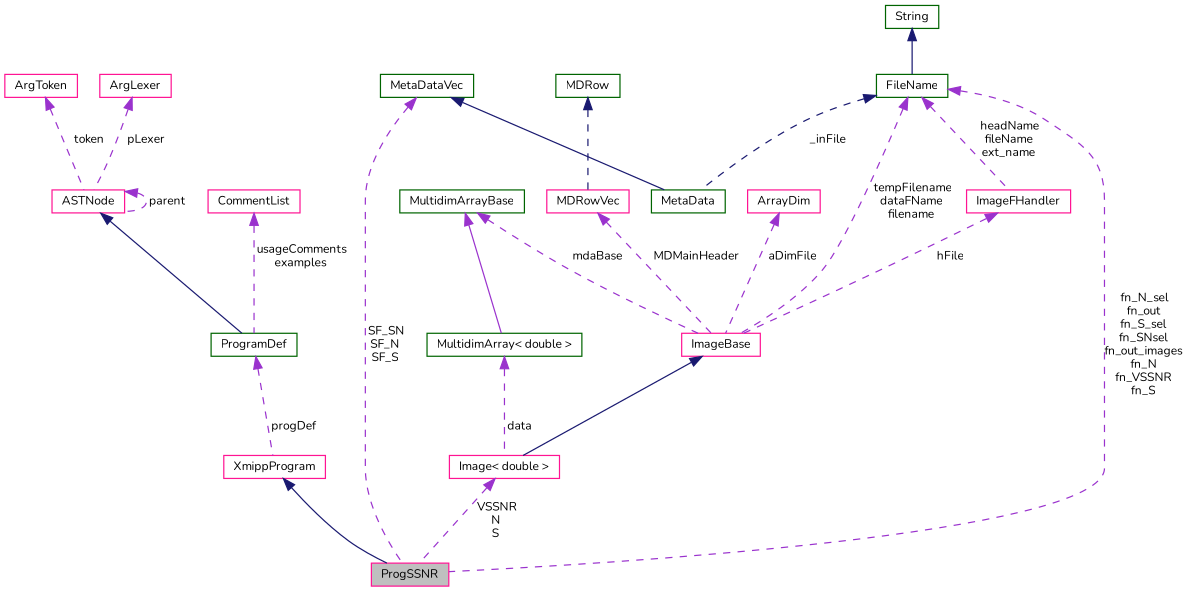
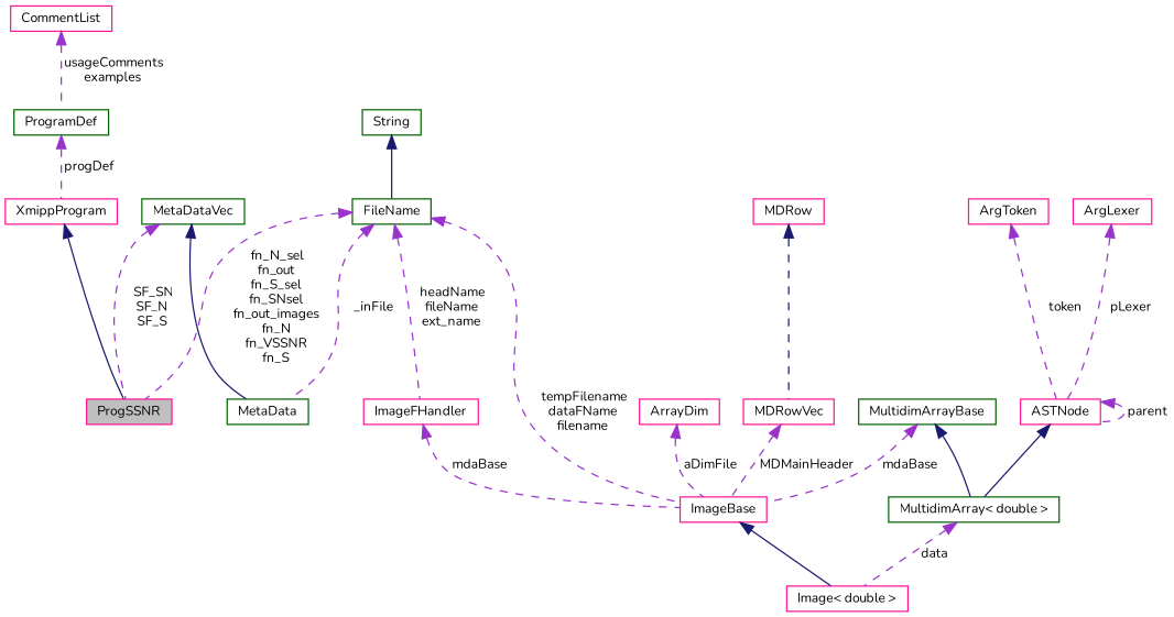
  digraph {
    fontname=Nunito
    node [color=deeppink fillcolor=white fontname=Nunito fontsize=10 shape=record style=filled]
    edge [color=darkorchid3 dir=back fontname=Nunito fontsize=10 labelfontname=Helvetica labelfontsize=10 style=dashed]
    n1 [fillcolor=grey75 fontcolor=black height=0.2 label=ProgSSNR width=0.4]
    n2 [height=0.2 label=XmippProgram width=0.4]
    n3 [color=darkgreen height=0.2 label=ProgramDef width=0.4]
    n4 [height=0.2 label=ASTNode width=0.4]
    n5 [height=0.2 label=ArgToken width=0.4]
    n6 [height=0.2 label=ArgLexer width=0.4]
    n7 [height=0.2 label=CommentList width=0.4]
    n8 [color=darkgreen height=0.2 label=MetaDataVec width=0.4]
    n9 [color=darkgreen height=0.2 label=MetaData width=0.4]
    n10 [color=darkgreen height=0.2 label=FileName width=0.4]
    n11 [height=0.2 label=ImageBase width=0.4]
    n12 [height=0.2 label=ImageFHandler width=0.4]
    n13 [height=0.2 label="Image\< double \>" width=0.4]
    n14 [color=darkgreen height=0.2 label=String width=0.4]
    n15 [color=darkgreen height=0.2 label=MultidimArrayBase width=0.4]
    n16 [color=darkgreen height=0.2 label="MultidimArray\< double \>" width=0.4]
    n17 [height=0.2 label=MDRowVec width=0.4]
-   n18 [color=darkgreen height=0.2 label=MDRow width=0.4]
+   n18 [height=0.2 label=MDRow width=0.4]
    n19 [height=0.2 label=ArrayDim width=0.4]
    n2 -> n1 [color=midnightblue style=solid]
    n3 -> n2 [label=" progDef"]
-   n4 -> n3 [color=midnightblue style=solid]
+   n4 -> n16 [color=midnightblue style=solid]
    n4 -> n4 [label=" parent"]
    n5 -> n4 [label=" token"]
    n6 -> n4 [label=" pLexer"]
    n7 -> n3 [label=" usageComments\nexamples"]
    n8 -> n1 [label=" SF_SN\nSF_N\nSF_S"]
    n8 -> n9 [color=midnightblue style=solid]
    n10 -> n1 [label=" fn_N_sel\nfn_out\nfn_S_sel\nfn_SNsel\nfn_out_images\nfn_N\nfn_VSSNR\nfn_S"]
-   n10 -> n9 [color=midnightblue label=" _inFile"]
+   n10 -> n9 [label=" _inFile"]
    n10 -> n11 [label=" tempFilename\ndataFName\nfilename"]
    n10 -> n12 [label=" headName\nfileName\next_name"]
    n11 -> n13 [color=midnightblue style=solid]
-   n12 -> n11 [label=" hFile"]
-   n13 -> n1 [label=" VSSNR\nN\nS"]
+   n12 -> n11 [label=" mdaBase"]
    n14 -> n10 [color=midnightblue style=solid]
    n15 -> n11 [label=" mdaBase"]
-   n15 -> n16 [style=solid]
+   n15 -> n16 [color=midnightblue style=solid]
    n16 -> n13 [label=" data"]
    n17 -> n11 [label=" MDMainHeader"]
    n18 -> n17 [color=midnightblue]
    n19 -> n11 [label=" aDimFile"]
  }
